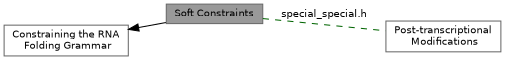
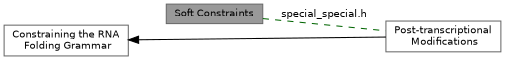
  digraph {
    rankdir=LR
    node [color=grey40 fillcolor=white fontname=Helvetica fontsize=10 shape=box style=filled]
    edge [fontname=Helvetica fontsize=10 labelfontname=Helvetica labelfontsize=10 shape=plaintext]
    n1 [height=0.2 label="Constraining the RNA\l Folding Grammar" width=0.4]
    n2 [color=gray40 fillcolor=grey60 fontcolor=black height=0.2 label="Soft Constraints" width=0.4]
    n3 [height=0.2 label="Post-transcriptional\l Modifications" width=0.4]
-   n1 -> n2 [dir=back style=solid]
+   n1 -> n3 [dir=back style=solid]
    n2 -> n3 [color=darkgreen dir=none label="special_special.h" style=dashed]
  }
